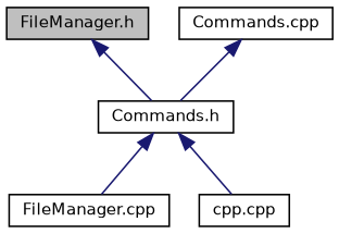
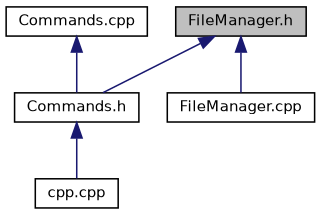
  digraph {
    node [color=black fillcolor=white fontname=Helvetica fontsize=10 shape=record style=filled]
    edge [color=midnightblue dir=back fontname=Helvetica fontsize=10 labelfontname=Helvetica labelfontsize=10 style=solid]
    n1 [fillcolor=grey75 fontcolor=black height=0.2 label="FileManager.h" width=0.4]
    n2 [height=0.2 label="Commands.h" width=0.4]
    n3 [height=0.2 label="FileManager.cpp" width=0.4]
    n4 [height=0.2 label="cpp.cpp" width=0.4]
    n5 [height=0.2 label="Commands.cpp" width=0.4]
    n1 -> n2
-   n2 -> n3
+   n1 -> n3
    n2 -> n4
    n5 -> n2
  }
